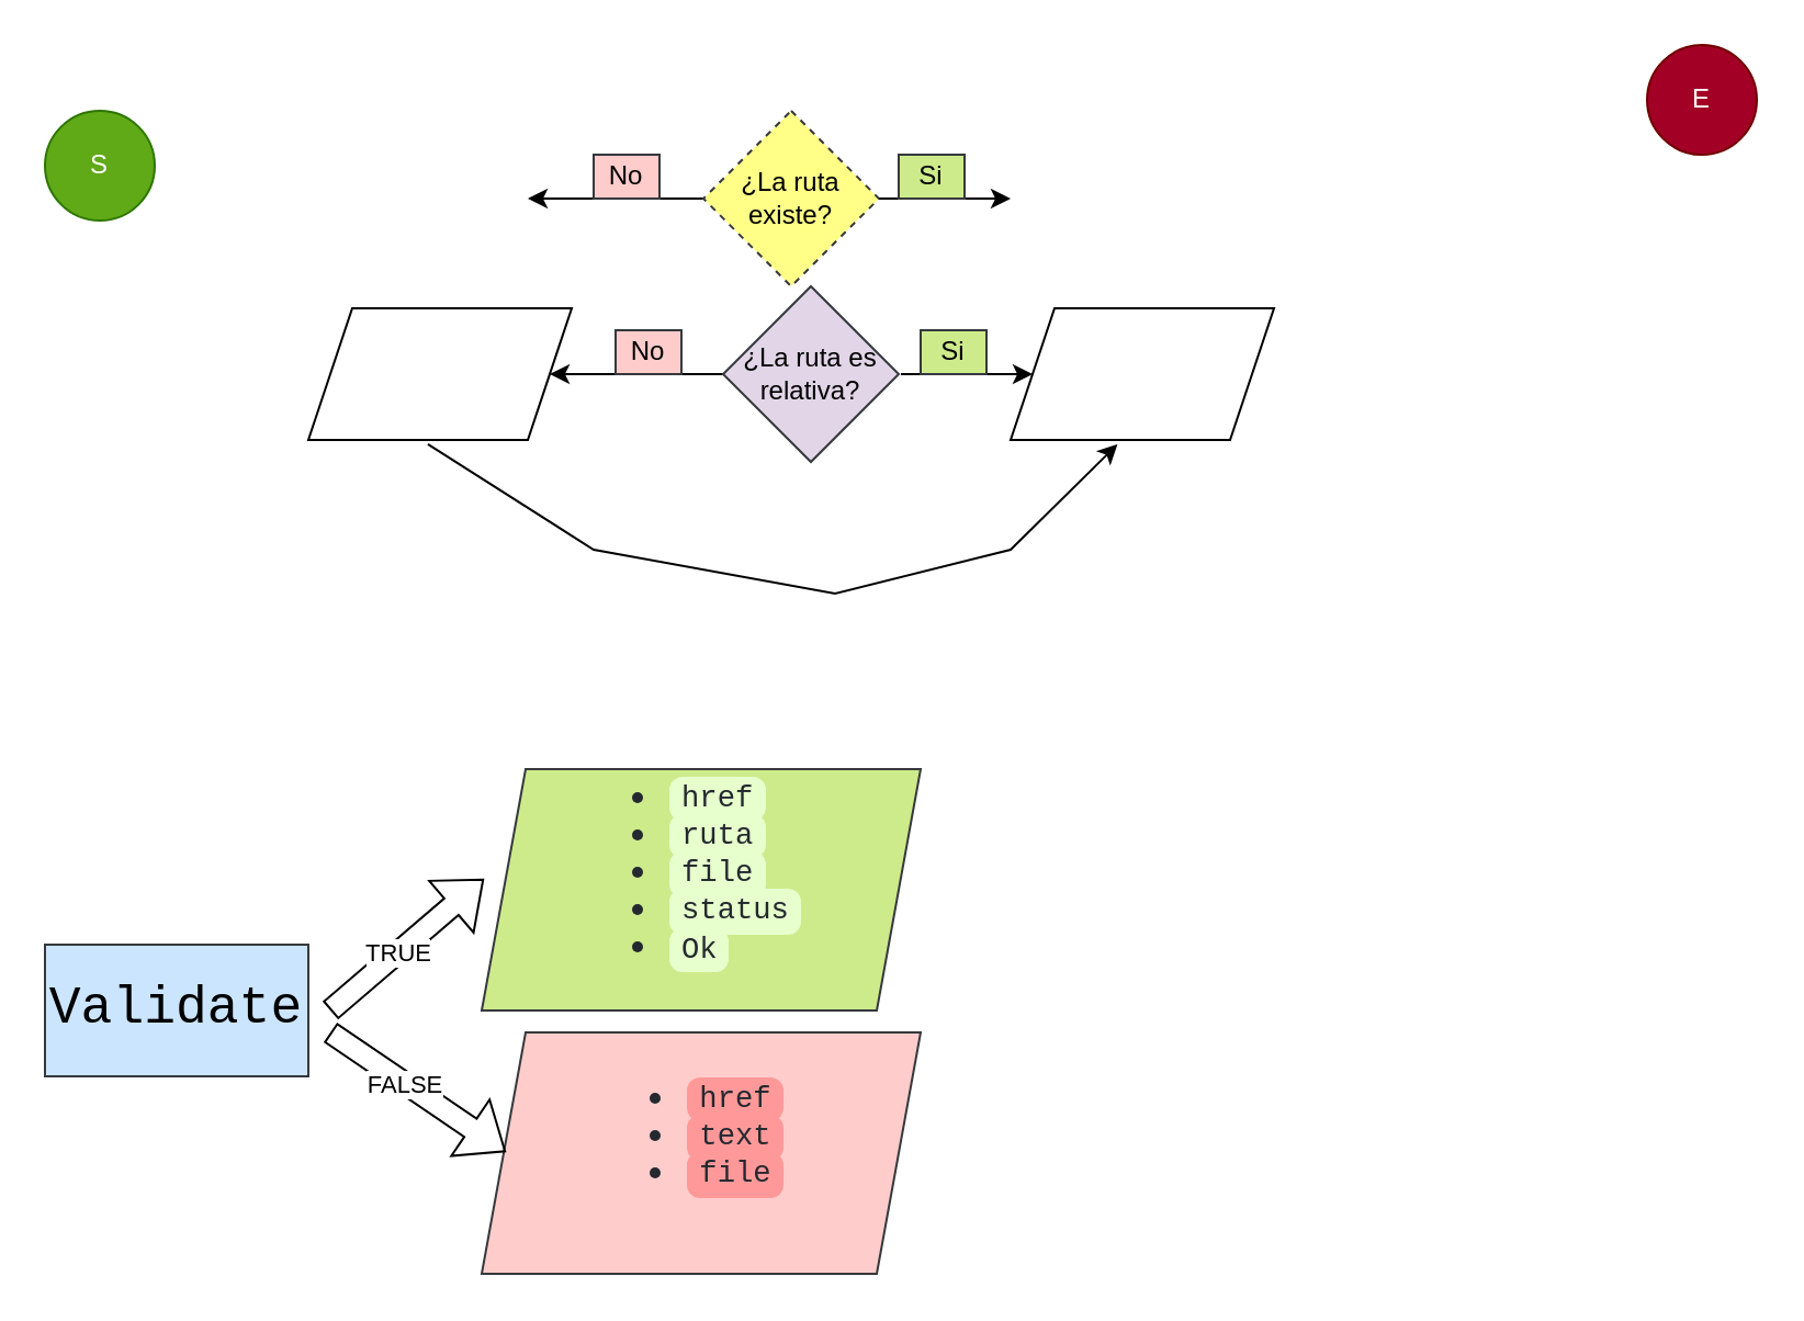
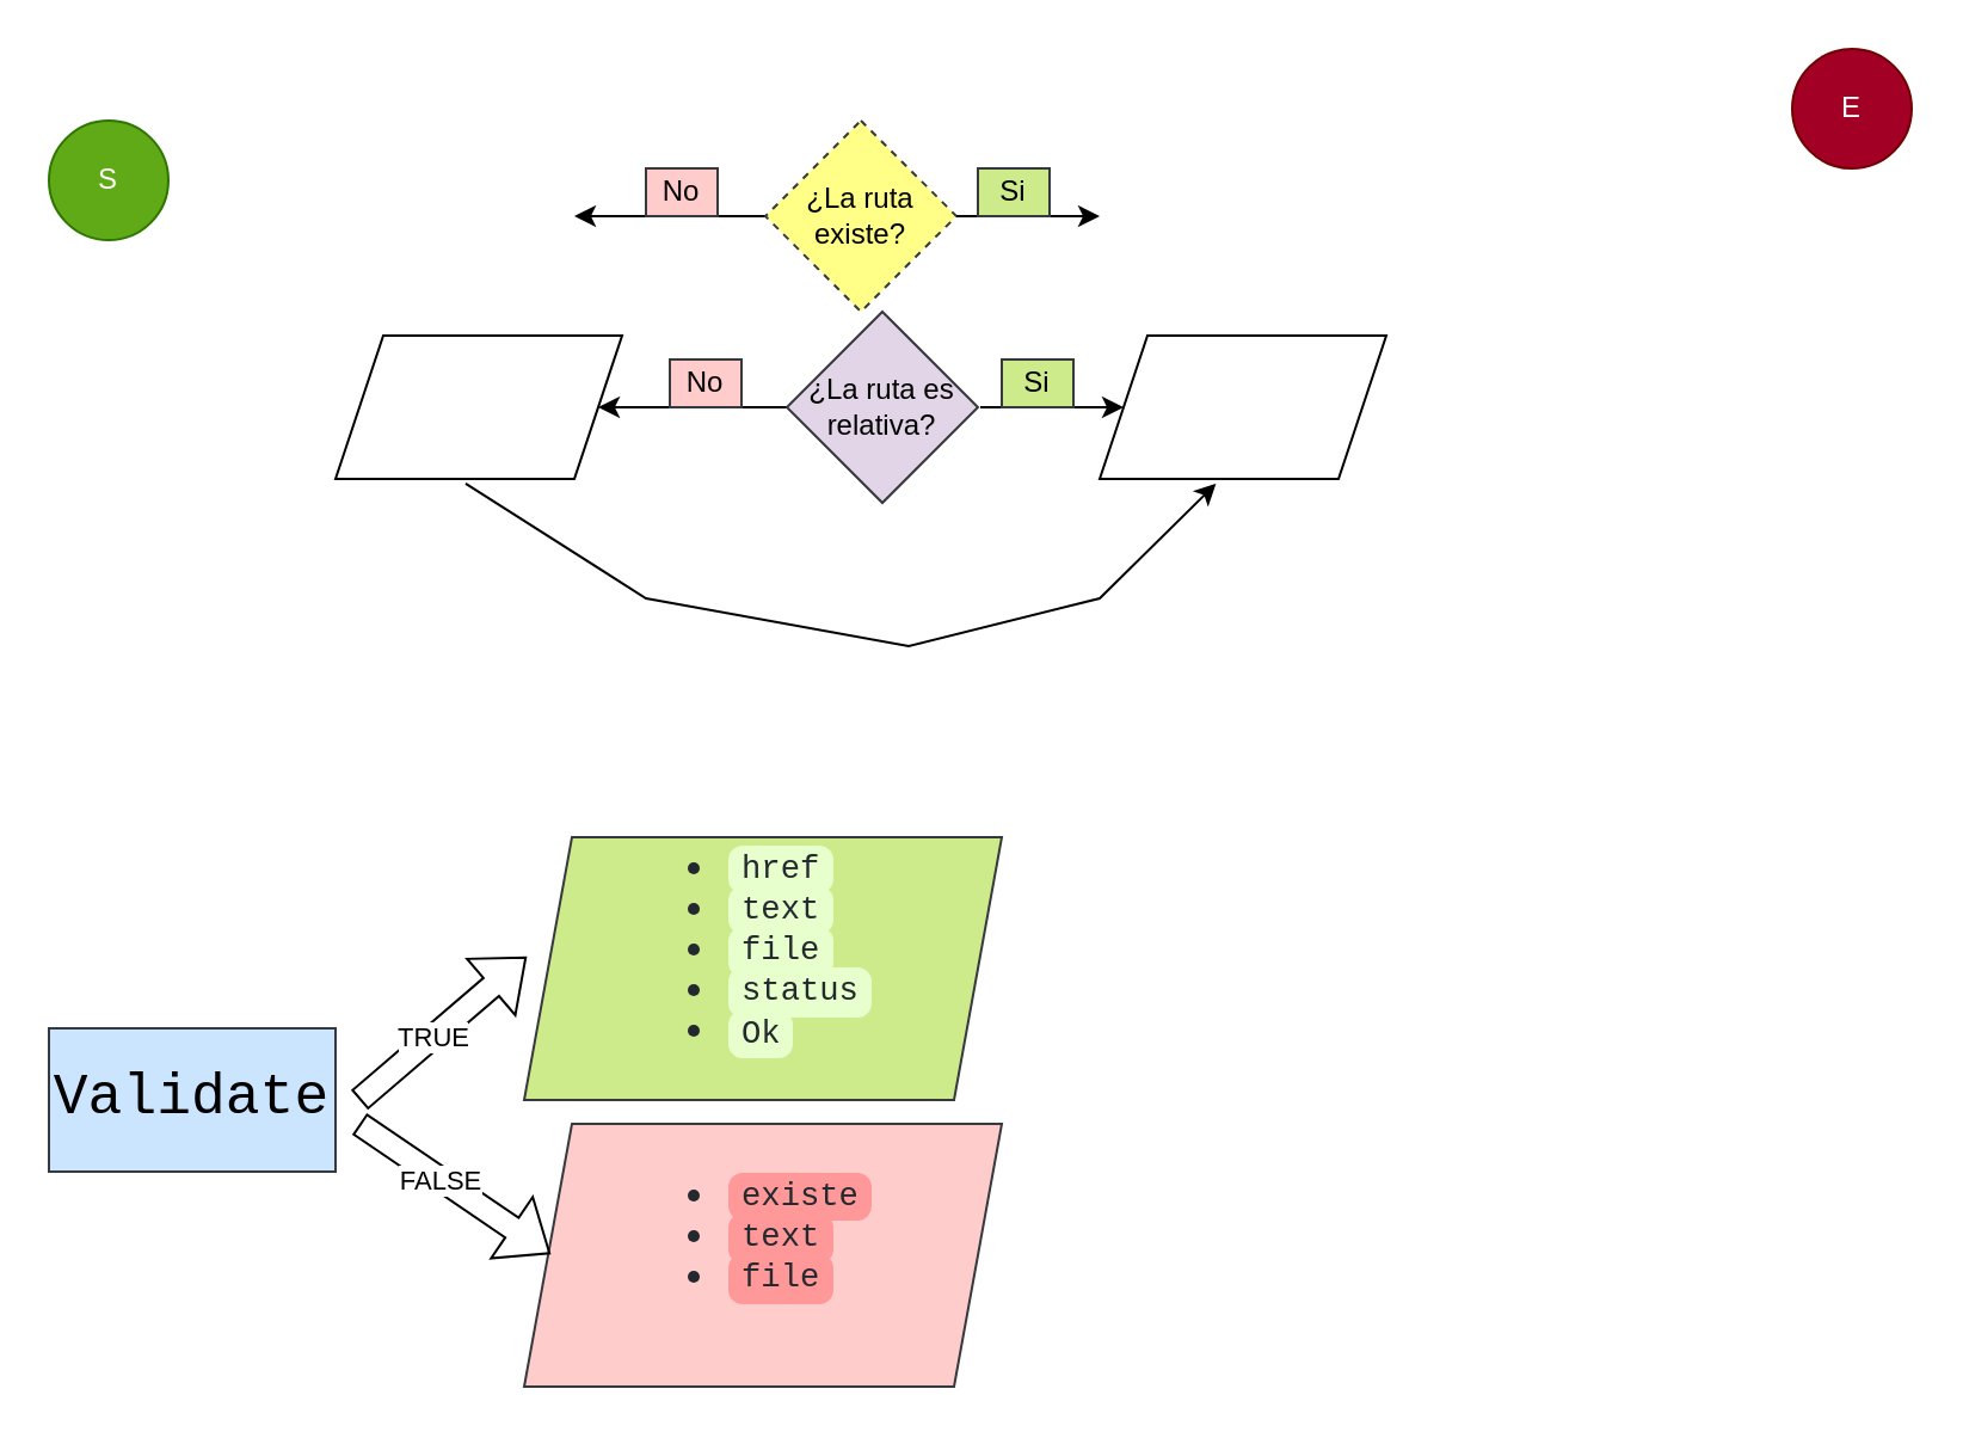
  <mxCell id="0" />
  <mxCell id="1" parent="0" />
  <mxCell id="2" value="S" style="ellipse;whiteSpace=wrap;html=1;aspect=fixed;fillColor=#60a917;strokeColor=#2D7600;fontColor=#ffffff;" vertex="1" parent="1"><mxGeometry x="20" y="50" width="50" height="50" as="geometry" /></mxCell>
  <mxCell id="3" value="E" style="ellipse;whiteSpace=wrap;html=1;aspect=fixed;fillColor=#a20025;strokeColor=#6F0000;fontColor=#ffffff;" vertex="1" parent="1"><mxGeometry x="750" y="20" width="50" height="50" as="geometry" /></mxCell>
  <mxCell id="4" value="" style="edgeStyle=orthogonalEdgeStyle;rounded=0;orthogonalLoop=1;jettySize=auto;html=1;" edge="1" parent="1" source="5"><mxGeometry relative="1" as="geometry"><mxPoint x="240" y="90" as="targetPoint" /></mxGeometry></mxCell>
  <mxCell id="5" value="¿La ruta existe?" style="rhombus;whiteSpace=wrap;html=1;fillColor=#ffff88;strokeColor=#36393d;dashed=1;" vertex="1" parent="1"><mxGeometry x="320" y="50" width="80" height="80" as="geometry" /></mxCell>
  <mxCell id="6" value="" style="endArrow=classic;html=1;rounded=0;exitX=1;exitY=0.5;exitDx=0;exitDy=0;" edge="1" parent="1" source="5"><mxGeometry width="50" height="50" relative="1" as="geometry"><mxPoint x="400" y="210" as="sourcePoint" /><mxPoint x="460" y="90" as="targetPoint" /></mxGeometry></mxCell>
  <mxCell id="7" value="Si" style="text;html=1;fillColor=#cdeb8b;align=center;verticalAlign=middle;whiteSpace=wrap;rounded=0;strokeColor=#36393d;" vertex="1" parent="1"><mxGeometry x="409" y="70" width="30" height="20" as="geometry" /></mxCell>
  <mxCell id="8" value="No" style="text;html=1;strokeColor=#36393d;fillColor=#ffcccc;align=center;verticalAlign=middle;whiteSpace=wrap;rounded=0;" vertex="1" parent="1"><mxGeometry x="270" y="70" width="30" height="20" as="geometry" /></mxCell>
  <mxCell id="9" value="" style="edgeStyle=orthogonalEdgeStyle;rounded=0;orthogonalLoop=1;jettySize=auto;html=1;" edge="1" parent="1"><mxGeometry relative="1" as="geometry"><mxPoint x="330" y="170" as="sourcePoint" /><mxPoint x="250" y="170" as="targetPoint" /></mxGeometry></mxCell>
  <mxCell id="10" value="" style="endArrow=classic;html=1;rounded=0;exitX=1;exitY=0.5;exitDx=0;exitDy=0;" edge="1" parent="1"><mxGeometry width="50" height="50" relative="1" as="geometry"><mxPoint x="410" y="170" as="sourcePoint" /><mxPoint x="470" y="170" as="targetPoint" /></mxGeometry></mxCell>
  <mxCell id="11" value="Si" style="text;html=1;fillColor=#cdeb8b;align=center;verticalAlign=middle;whiteSpace=wrap;rounded=0;strokeColor=#36393d;" vertex="1" parent="1"><mxGeometry x="419" y="150" width="30" height="20" as="geometry" /></mxCell>
  <mxCell id="12" value="No" style="text;html=1;strokeColor=#36393d;fillColor=#ffcccc;align=center;verticalAlign=middle;whiteSpace=wrap;rounded=0;" vertex="1" parent="1"><mxGeometry x="280" y="150" width="30" height="20" as="geometry" /></mxCell>
  <mxCell id="13" value="¿La ruta es relativa?" style="rhombus;whiteSpace=wrap;html=1;fillColor=#e1d5e7;strokeColor=#36393d;" vertex="1" parent="1"><mxGeometry x="329" y="130" width="80" height="80" as="geometry" /></mxCell>
- <mxCell id="14" value="&lt;ul style=&quot;box-sizing: border-box; padding-left: 2em; margin-top: 0px; margin-bottom: 16px; color: rgb(36, 41, 47); font-family: -apple-system, BlinkMacSystemFont, &amp;quot;Segoe UI&amp;quot;, &amp;quot;Noto Sans&amp;quot;, Helvetica, Arial, sans-serif, &amp;quot;Apple Color Emoji&amp;quot;, &amp;quot;Segoe UI Emoji&amp;quot;; font-size: 16px; text-align: start; line-height: 70%;&quot; dir=&quot;auto&quot;&gt;&lt;li style=&quot;box-sizing: border-box;&quot;&gt;&lt;code style=&quot;box-sizing: border-box; font-family: ui-monospace, SFMono-Regular, &amp;quot;SF Mono&amp;quot;, Menlo, Consolas, &amp;quot;Liberation Mono&amp;quot;, monospace; font-size: 13.6px; padding: 0.2em 0.4em; margin: 0px; border-radius: 6px; background-color: rgb(255, 153, 153);&quot;&gt;href&lt;/code&gt;&lt;/li&gt;&lt;li style=&quot;box-sizing: border-box; margin-top: 0.25em;&quot;&gt;&lt;code style=&quot;box-sizing: border-box; font-family: ui-monospace, SFMono-Regular, &amp;quot;SF Mono&amp;quot;, Menlo, Consolas, &amp;quot;Liberation Mono&amp;quot;, monospace; font-size: 13.6px; padding: 0.2em 0.4em; margin: 0px; border-radius: 6px; background-color: rgb(255, 153, 153);&quot;&gt;text&lt;/code&gt;&lt;/li&gt;&lt;li style=&quot;box-sizing: border-box; margin-top: 0.25em;&quot;&gt;&lt;code style=&quot;box-sizing: border-box; font-family: ui-monospace, SFMono-Regular, &amp;quot;SF Mono&amp;quot;, Menlo, Consolas, &amp;quot;Liberation Mono&amp;quot;, monospace; font-size: 13.6px; padding: 0.2em 0.4em; margin: 0px; border-radius: 6px; background-color: rgb(255, 153, 153);&quot;&gt;file&lt;/code&gt;&lt;/li&gt;&lt;/ul&gt;" style="shape=parallelogram;perimeter=parallelogramPerimeter;whiteSpace=wrap;html=1;fixedSize=1;fillColor=#ffcccc;strokeColor=#36393d;" vertex="1" parent="1"><mxGeometry x="219" y="470" width="200" height="110" as="geometry" /></mxCell>
- <mxCell id="15" value="&lt;ul style=&quot;box-sizing: border-box; padding-left: 2em; margin-top: 0px; margin-bottom: 16px; color: rgb(36, 41, 47); font-family: -apple-system, BlinkMacSystemFont, &amp;quot;Segoe UI&amp;quot;, &amp;quot;Noto Sans&amp;quot;, Helvetica, Arial, sans-serif, &amp;quot;Apple Color Emoji&amp;quot;, &amp;quot;Segoe UI Emoji&amp;quot;; font-size: 16px; text-align: start; line-height: 70%;&quot; dir=&quot;auto&quot;&gt;&lt;li style=&quot;box-sizing: border-box;&quot;&gt;&lt;code style=&quot;box-sizing: border-box; font-family: ui-monospace, SFMono-Regular, &amp;quot;SF Mono&amp;quot;, Menlo, Consolas, &amp;quot;Liberation Mono&amp;quot;, monospace; font-size: 13.6px; padding: 0.2em 0.4em; margin: 0px; border-radius: 6px; background-color: rgb(230, 255, 204);&quot;&gt;href&lt;/code&gt;&lt;/li&gt;&lt;li style=&quot;box-sizing: border-box; margin-top: 0.25em;&quot;&gt;&lt;code style=&quot;box-sizing: border-box; font-family: ui-monospace, SFMono-Regular, &amp;quot;SF Mono&amp;quot;, Menlo, Consolas, &amp;quot;Liberation Mono&amp;quot;, monospace; font-size: 13.6px; padding: 0.2em 0.4em; margin: 0px; border-radius: 6px; background-color: rgb(230, 255, 204);&quot;&gt;ruta&lt;/code&gt;&lt;/li&gt;&lt;li style=&quot;box-sizing: border-box; margin-top: 0.25em;&quot;&gt;&lt;code style=&quot;box-sizing: border-box; font-family: ui-monospace, SFMono-Regular, &amp;quot;SF Mono&amp;quot;, Menlo, Consolas, &amp;quot;Liberation Mono&amp;quot;, monospace; font-size: 13.6px; padding: 0.2em 0.4em; margin: 0px; border-radius: 6px; background-color: rgb(230, 255, 204);&quot;&gt;file&lt;/code&gt;&lt;/li&gt;&lt;li style=&quot;box-sizing: border-box; margin-top: 0.25em;&quot;&gt;&lt;code style=&quot;box-sizing: border-box; font-family: ui-monospace, SFMono-Regular, &amp;quot;SF Mono&amp;quot;, Menlo, Consolas, &amp;quot;Liberation Mono&amp;quot;, monospace; font-size: 13.6px; padding: 0.2em 0.4em; margin: 0px; border-radius: 6px; background-color: rgb(230, 255, 204);&quot;&gt;status&lt;/code&gt;&lt;/li&gt;&lt;li style=&quot;box-sizing: border-box; margin-top: 0.25em;&quot;&gt;&lt;code style=&quot;box-sizing: border-box; font-family: ui-monospace, SFMono-Regular, &amp;quot;SF Mono&amp;quot;, Menlo, Consolas, &amp;quot;Liberation Mono&amp;quot;, monospace; font-size: 13.6px; padding: 0.2em 0.4em; margin: 0px; border-radius: 6px; background-color: rgb(230, 255, 204);&quot;&gt;Ok&lt;/code&gt;&lt;/li&gt;&lt;/ul&gt;" style="shape=parallelogram;perimeter=parallelogramPerimeter;whiteSpace=wrap;html=1;fixedSize=1;fillColor=#cdeb8b;strokeColor=#36393d;" vertex="1" parent="1"><mxGeometry x="219" y="350" width="200" height="110" as="geometry" /></mxCell>
+ <mxCell id="14" value="&lt;ul style=&quot;box-sizing: border-box; padding-left: 2em; margin-top: 0px; margin-bottom: 16px; color: rgb(36, 41, 47); font-family: -apple-system, BlinkMacSystemFont, &amp;quot;Segoe UI&amp;quot;, &amp;quot;Noto Sans&amp;quot;, Helvetica, Arial, sans-serif, &amp;quot;Apple Color Emoji&amp;quot;, &amp;quot;Segoe UI Emoji&amp;quot;; font-size: 16px; text-align: start; line-height: 70%;&quot; dir=&quot;auto&quot;&gt;&lt;li style=&quot;box-sizing: border-box;&quot;&gt;&lt;code style=&quot;box-sizing: border-box; font-family: ui-monospace, SFMono-Regular, &amp;quot;SF Mono&amp;quot;, Menlo, Consolas, &amp;quot;Liberation Mono&amp;quot;, monospace; font-size: 13.6px; padding: 0.2em 0.4em; margin: 0px; border-radius: 6px; background-color: rgb(255, 153, 153);&quot;&gt;existe&lt;/code&gt;&lt;/li&gt;&lt;li style=&quot;box-sizing: border-box; margin-top: 0.25em;&quot;&gt;&lt;code style=&quot;box-sizing: border-box; font-family: ui-monospace, SFMono-Regular, &amp;quot;SF Mono&amp;quot;, Menlo, Consolas, &amp;quot;Liberation Mono&amp;quot;, monospace; font-size: 13.6px; padding: 0.2em 0.4em; margin: 0px; border-radius: 6px; background-color: rgb(255, 153, 153);&quot;&gt;text&lt;/code&gt;&lt;/li&gt;&lt;li style=&quot;box-sizing: border-box; margin-top: 0.25em;&quot;&gt;&lt;code style=&quot;box-sizing: border-box; font-family: ui-monospace, SFMono-Regular, &amp;quot;SF Mono&amp;quot;, Menlo, Consolas, &amp;quot;Liberation Mono&amp;quot;, monospace; font-size: 13.6px; padding: 0.2em 0.4em; margin: 0px; border-radius: 6px; background-color: rgb(255, 153, 153);&quot;&gt;file&lt;/code&gt;&lt;/li&gt;&lt;/ul&gt;" style="shape=parallelogram;perimeter=parallelogramPerimeter;whiteSpace=wrap;html=1;fixedSize=1;fillColor=#ffcccc;strokeColor=#36393d;" vertex="1" parent="1"><mxGeometry x="219" y="470" width="200" height="110" as="geometry" /></mxCell>
+ <mxCell id="15" value="&lt;ul style=&quot;box-sizing: border-box; padding-left: 2em; margin-top: 0px; margin-bottom: 16px; color: rgb(36, 41, 47); font-family: -apple-system, BlinkMacSystemFont, &amp;quot;Segoe UI&amp;quot;, &amp;quot;Noto Sans&amp;quot;, Helvetica, Arial, sans-serif, &amp;quot;Apple Color Emoji&amp;quot;, &amp;quot;Segoe UI Emoji&amp;quot;; font-size: 16px; text-align: start; line-height: 70%;&quot; dir=&quot;auto&quot;&gt;&lt;li style=&quot;box-sizing: border-box;&quot;&gt;&lt;code style=&quot;box-sizing: border-box; font-family: ui-monospace, SFMono-Regular, &amp;quot;SF Mono&amp;quot;, Menlo, Consolas, &amp;quot;Liberation Mono&amp;quot;, monospace; font-size: 13.6px; padding: 0.2em 0.4em; margin: 0px; border-radius: 6px; background-color: rgb(230, 255, 204);&quot;&gt;href&lt;/code&gt;&lt;/li&gt;&lt;li style=&quot;box-sizing: border-box; margin-top: 0.25em;&quot;&gt;&lt;code style=&quot;box-sizing: border-box; font-family: ui-monospace, SFMono-Regular, &amp;quot;SF Mono&amp;quot;, Menlo, Consolas, &amp;quot;Liberation Mono&amp;quot;, monospace; font-size: 13.6px; padding: 0.2em 0.4em; margin: 0px; border-radius: 6px; background-color: rgb(230, 255, 204);&quot;&gt;text&lt;/code&gt;&lt;/li&gt;&lt;li style=&quot;box-sizing: border-box; margin-top: 0.25em;&quot;&gt;&lt;code style=&quot;box-sizing: border-box; font-family: ui-monospace, SFMono-Regular, &amp;quot;SF Mono&amp;quot;, Menlo, Consolas, &amp;quot;Liberation Mono&amp;quot;, monospace; font-size: 13.6px; padding: 0.2em 0.4em; margin: 0px; border-radius: 6px; background-color: rgb(230, 255, 204);&quot;&gt;file&lt;/code&gt;&lt;/li&gt;&lt;li style=&quot;box-sizing: border-box; margin-top: 0.25em;&quot;&gt;&lt;code style=&quot;box-sizing: border-box; font-family: ui-monospace, SFMono-Regular, &amp;quot;SF Mono&amp;quot;, Menlo, Consolas, &amp;quot;Liberation Mono&amp;quot;, monospace; font-size: 13.6px; padding: 0.2em 0.4em; margin: 0px; border-radius: 6px; background-color: rgb(230, 255, 204);&quot;&gt;status&lt;/code&gt;&lt;/li&gt;&lt;li style=&quot;box-sizing: border-box; margin-top: 0.25em;&quot;&gt;&lt;code style=&quot;box-sizing: border-box; font-family: ui-monospace, SFMono-Regular, &amp;quot;SF Mono&amp;quot;, Menlo, Consolas, &amp;quot;Liberation Mono&amp;quot;, monospace; font-size: 13.6px; padding: 0.2em 0.4em; margin: 0px; border-radius: 6px; background-color: rgb(230, 255, 204);&quot;&gt;Ok&lt;/code&gt;&lt;/li&gt;&lt;/ul&gt;" style="shape=parallelogram;perimeter=parallelogramPerimeter;whiteSpace=wrap;html=1;fixedSize=1;fillColor=#cdeb8b;strokeColor=#36393d;" vertex="1" parent="1"><mxGeometry x="219" y="350" width="200" height="110" as="geometry" /></mxCell>
  <mxCell id="16" value="" style="shape=flexArrow;endArrow=classic;html=1;rounded=0;" edge="1" parent="1"><mxGeometry width="50" height="50" relative="1" as="geometry"><mxPoint x="150" y="460" as="sourcePoint" /><mxPoint x="220" y="400" as="targetPoint" /></mxGeometry></mxCell>
  <mxCell id="17" value="TRUE" style="edgeLabel;html=1;align=center;verticalAlign=middle;resizable=0;points=[];" vertex="1" connectable="0" parent="16"><mxGeometry x="-0.143" relative="1" as="geometry"><mxPoint as="offset" /></mxGeometry></mxCell>
  <mxCell id="18" value="" style="shape=flexArrow;endArrow=classic;html=1;rounded=0;" edge="1" parent="1"><mxGeometry width="50" height="50" relative="1" as="geometry"><mxPoint x="150" y="470" as="sourcePoint" /><mxPoint x="230" y="524.41" as="targetPoint" /></mxGeometry></mxCell>
  <mxCell id="19" value="FALSE" style="edgeLabel;html=1;align=center;verticalAlign=middle;resizable=0;points=[];" vertex="1" connectable="0" parent="18"><mxGeometry x="-0.143" relative="1" as="geometry"><mxPoint as="offset" /></mxGeometry></mxCell>
  <mxCell id="20" value="Validate" style="rounded=0;whiteSpace=wrap;html=1;fontSize=24;fontFamily=Courier New;fillColor=#cce5ff;strokeColor=#36393d;" vertex="1" parent="1"><mxGeometry x="20" y="430" width="120" height="60" as="geometry" /></mxCell>
  <mxCell id="21" value="" style="shape=parallelogram;perimeter=parallelogramPerimeter;whiteSpace=wrap;html=1;fixedSize=1;" vertex="1" parent="1"><mxGeometry x="140" y="140" width="120" height="60" as="geometry" /></mxCell>
  <mxCell id="22" value="" style="shape=parallelogram;perimeter=parallelogramPerimeter;whiteSpace=wrap;html=1;fixedSize=1;" vertex="1" parent="1"><mxGeometry x="460" y="140" width="120" height="60" as="geometry" /></mxCell>
  <mxCell id="23" value="" style="endArrow=classic;html=1;rounded=0;exitX=0.454;exitY=1.033;exitDx=0;exitDy=0;exitPerimeter=0;entryX=0.406;entryY=1.033;entryDx=0;entryDy=0;entryPerimeter=0;" edge="1" parent="1" source="21" target="22"><mxGeometry width="50" height="50" relative="1" as="geometry"><mxPoint x="310" y="190" as="sourcePoint" /><mxPoint x="360" y="140" as="targetPoint" /><Array as="points"><mxPoint x="270" y="250" /><mxPoint x="380" y="270" /><mxPoint x="460" y="250" /></Array></mxGeometry></mxCell>
